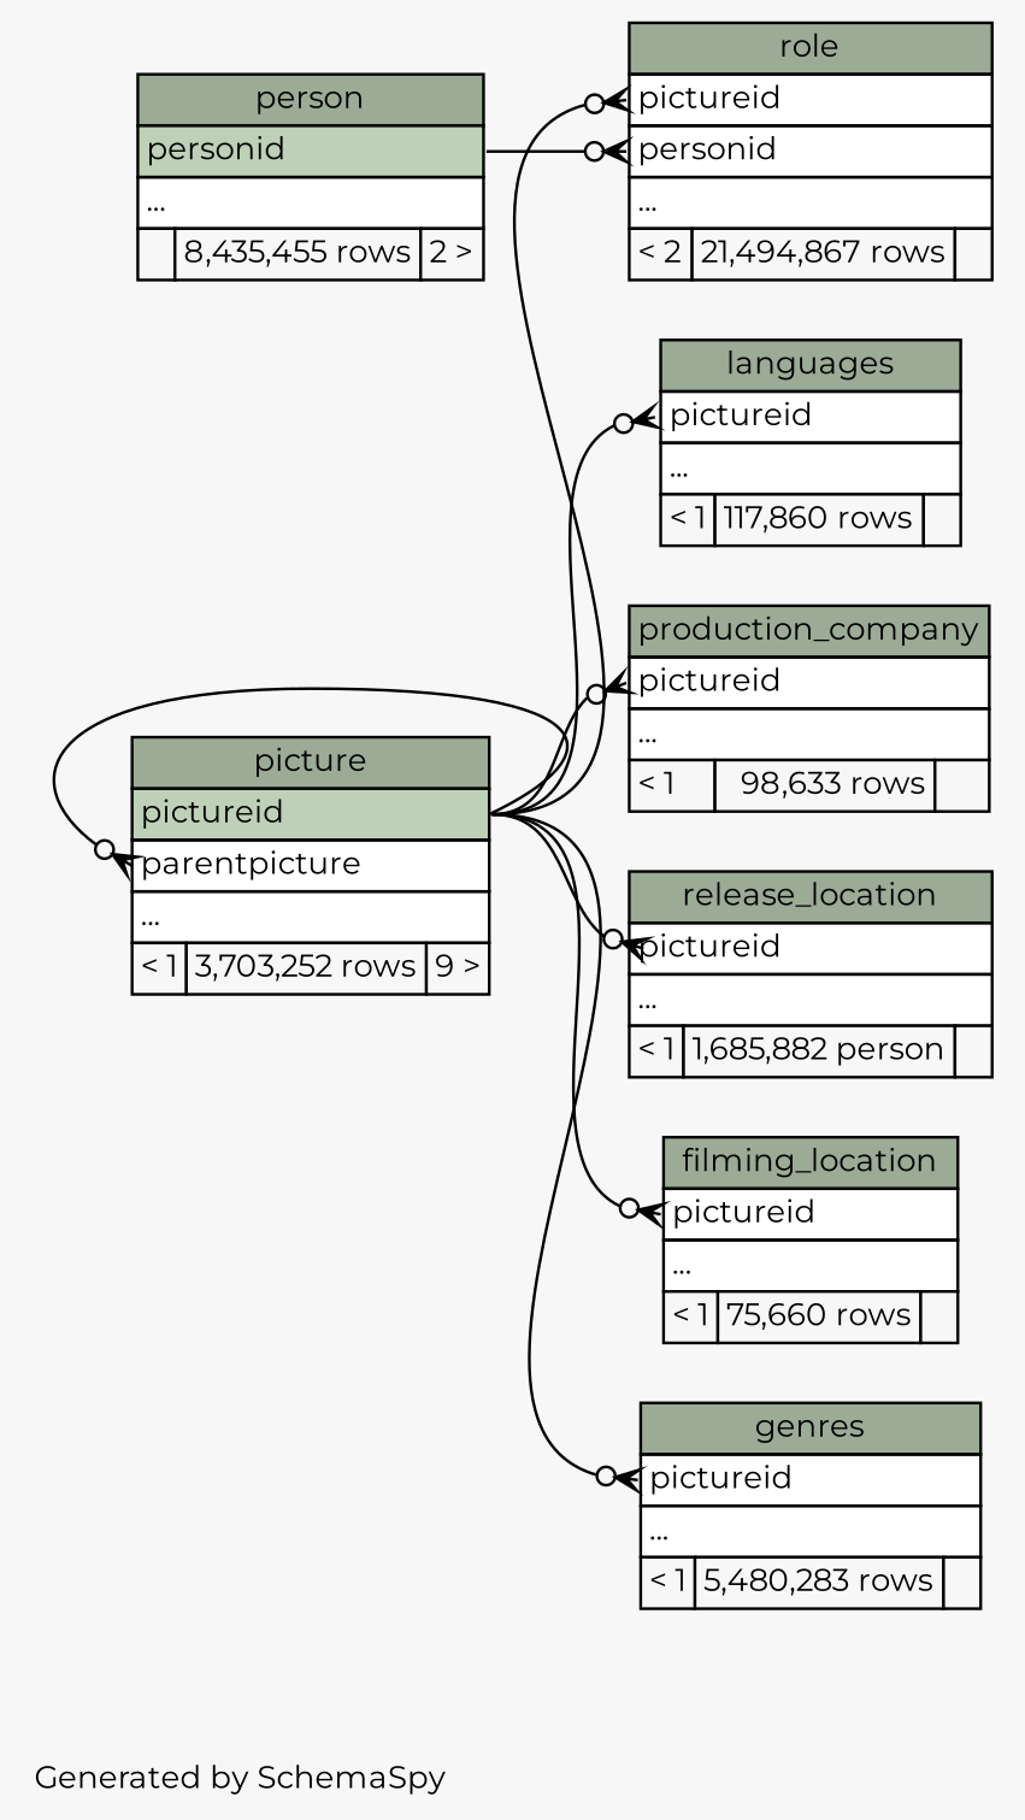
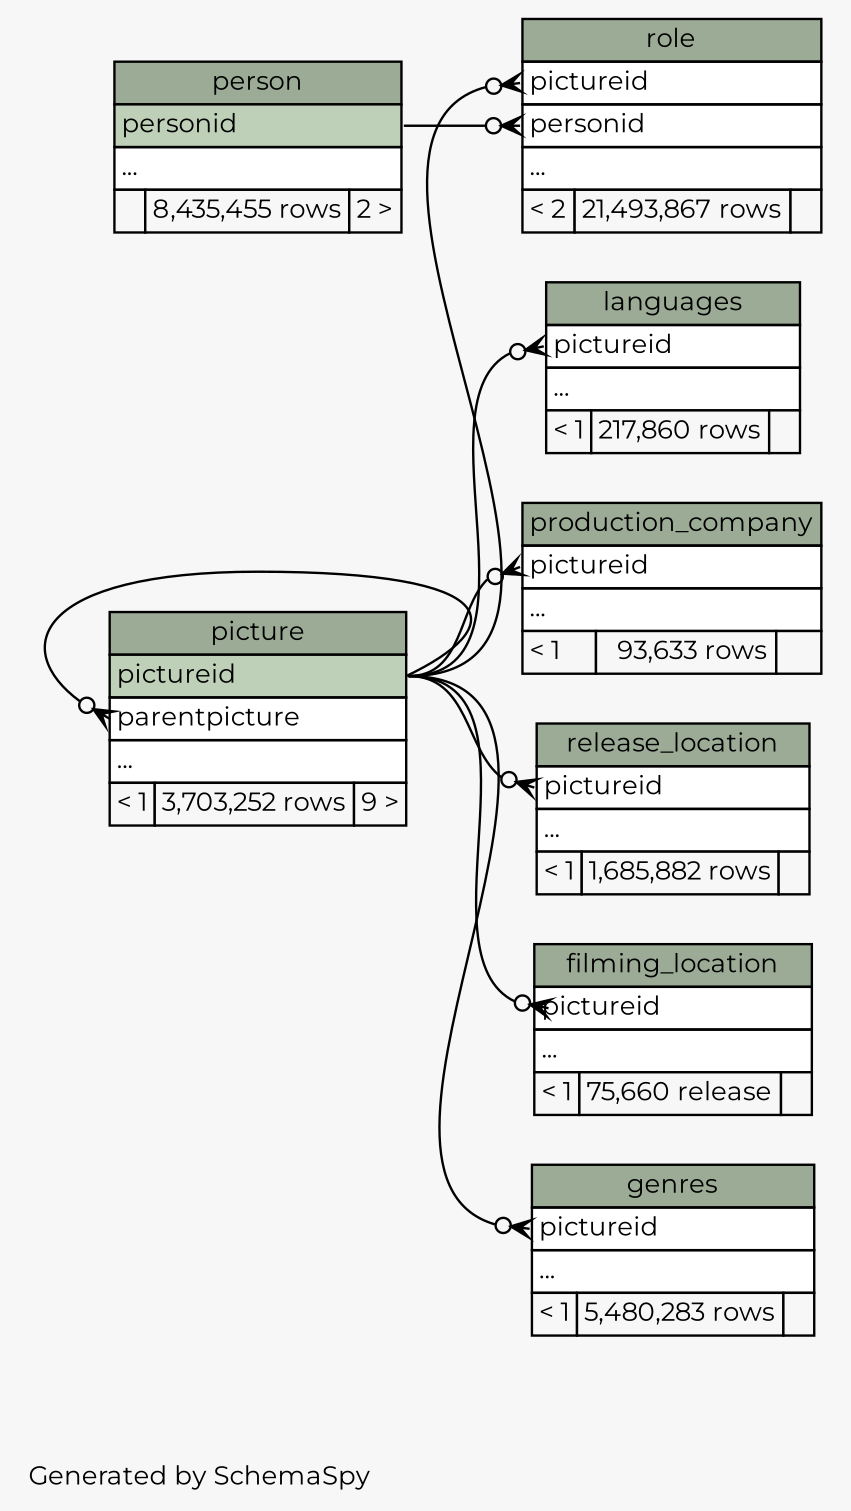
  digraph {
    bgcolor="#f7f7f7"
    fontname=Montserrat
    fontsize=11
    label="\nGenerated by SchemaSpy"
    labeljust=l
    nodesep=0.18
    rankdir=RL
    ranksep=0.46
    node [fontname=Montserrat fontsize=11 shape=plaintext]
    edge [arrowhead=none arrowsize=0.8 arrowtail=crowodot dir=back fontname=Montserrat headport="pictureid:e" tailport="pictureid:w"]
    n1 [label=<     <TABLE BORDER="0" CELLBORDER="1" CELLSPACING="0" BGCOLOR="#ffffff">       <TR><TD COLSPAN="3" BGCOLOR="#9bab96" ALIGN="CENTER">person</TD></TR>       <TR><TD PORT="personid" COLSPAN="3" BGCOLOR="#bed1b8" ALIGN="LEFT">personid</TD></TR>       <TR><TD PORT="elipses" COLSPAN="3" ALIGN="LEFT">...</TD></TR>       <TR><TD ALIGN="LEFT" BGCOLOR="#f7f7f7">  </TD><TD ALIGN="RIGHT" BGCOLOR="#f7f7f7">8,435,455 rows</TD><TD ALIGN="RIGHT" BGCOLOR="#f7f7f7">2 &gt;</TD></TR>     </TABLE>>]
    n2 [label=<     <TABLE BORDER="0" CELLBORDER="1" CELLSPACING="0" BGCOLOR="#ffffff">       <TR><TD COLSPAN="3" BGCOLOR="#9bab96" ALIGN="CENTER">picture</TD></TR>       <TR><TD PORT="pictureid" COLSPAN="3" BGCOLOR="#bed1b8" ALIGN="LEFT">pictureid</TD></TR>       <TR><TD PORT="parentpicture" COLSPAN="3" ALIGN="LEFT">parentpicture</TD></TR>       <TR><TD PORT="elipses" COLSPAN="3" ALIGN="LEFT">...</TD></TR>       <TR><TD ALIGN="LEFT" BGCOLOR="#f7f7f7">&lt; 1</TD><TD ALIGN="RIGHT" BGCOLOR="#f7f7f7">3,703,252 rows</TD><TD ALIGN="RIGHT" BGCOLOR="#f7f7f7">9 &gt;</TD></TR>     </TABLE>>]
-   n3 [label=<     <TABLE BORDER="0" CELLBORDER="1" CELLSPACING="0" BGCOLOR="#ffffff">       <TR><TD COLSPAN="3" BGCOLOR="#9bab96" ALIGN="CENTER">filming_location</TD></TR>       <TR><TD PORT="pictureid" COLSPAN="3" ALIGN="LEFT">pictureid</TD></TR>       <TR><TD PORT="elipses" COLSPAN="3" ALIGN="LEFT">...</TD></TR>       <TR><TD ALIGN="LEFT" BGCOLOR="#f7f7f7">&lt; 1</TD><TD ALIGN="RIGHT" BGCOLOR="#f7f7f7">75,660 rows</TD><TD ALIGN="RIGHT" BGCOLOR="#f7f7f7">  </TD></TR>     </TABLE>>]
+   n3 [label=<     <TABLE BORDER="0" CELLBORDER="1" CELLSPACING="0" BGCOLOR="#ffffff">       <TR><TD COLSPAN="3" BGCOLOR="#9bab96" ALIGN="CENTER">filming_location</TD></TR>       <TR><TD PORT="pictureid" COLSPAN="3" ALIGN="LEFT">pictureid</TD></TR>       <TR><TD PORT="elipses" COLSPAN="3" ALIGN="LEFT">...</TD></TR>       <TR><TD ALIGN="LEFT" BGCOLOR="#f7f7f7">&lt; 1</TD><TD ALIGN="RIGHT" BGCOLOR="#f7f7f7">75,660 release</TD><TD ALIGN="RIGHT" BGCOLOR="#f7f7f7">  </TD></TR>     </TABLE>>]
    n4 [label=<     <TABLE BORDER="0" CELLBORDER="1" CELLSPACING="0" BGCOLOR="#ffffff">       <TR><TD COLSPAN="3" BGCOLOR="#9bab96" ALIGN="CENTER">genres</TD></TR>       <TR><TD PORT="pictureid" COLSPAN="3" ALIGN="LEFT">pictureid</TD></TR>       <TR><TD PORT="elipses" COLSPAN="3" ALIGN="LEFT">...</TD></TR>       <TR><TD ALIGN="LEFT" BGCOLOR="#f7f7f7">&lt; 1</TD><TD ALIGN="RIGHT" BGCOLOR="#f7f7f7">5,480,283 rows</TD><TD ALIGN="RIGHT" BGCOLOR="#f7f7f7">  </TD></TR>     </TABLE>>]
-   n5 [label=<     <TABLE BORDER="0" CELLBORDER="1" CELLSPACING="0" BGCOLOR="#ffffff">       <TR><TD COLSPAN="3" BGCOLOR="#9bab96" ALIGN="CENTER">languages</TD></TR>       <TR><TD PORT="pictureid" COLSPAN="3" ALIGN="LEFT">pictureid</TD></TR>       <TR><TD PORT="elipses" COLSPAN="3" ALIGN="LEFT">...</TD></TR>       <TR><TD ALIGN="LEFT" BGCOLOR="#f7f7f7">&lt; 1</TD><TD ALIGN="RIGHT" BGCOLOR="#f7f7f7">117,860 rows</TD><TD ALIGN="RIGHT" BGCOLOR="#f7f7f7">  </TD></TR>     </TABLE>>]
-   n6 [label=<     <TABLE BORDER="0" CELLBORDER="1" CELLSPACING="0" BGCOLOR="#ffffff">       <TR><TD COLSPAN="3" BGCOLOR="#9bab96" ALIGN="CENTER">production_company</TD></TR>       <TR><TD PORT="pictureid" COLSPAN="3" ALIGN="LEFT">pictureid</TD></TR>       <TR><TD PORT="elipses" COLSPAN="3" ALIGN="LEFT">...</TD></TR>       <TR><TD ALIGN="LEFT" BGCOLOR="#f7f7f7">&lt; 1</TD><TD ALIGN="RIGHT" BGCOLOR="#f7f7f7">98,633 rows</TD><TD ALIGN="RIGHT" BGCOLOR="#f7f7f7">  </TD></TR>     </TABLE>>]
-   n7 [label=<     <TABLE BORDER="0" CELLBORDER="1" CELLSPACING="0" BGCOLOR="#ffffff">       <TR><TD COLSPAN="3" BGCOLOR="#9bab96" ALIGN="CENTER">release_location</TD></TR>       <TR><TD PORT="pictureid" COLSPAN="3" ALIGN="LEFT">pictureid</TD></TR>       <TR><TD PORT="elipses" COLSPAN="3" ALIGN="LEFT">...</TD></TR>       <TR><TD ALIGN="LEFT" BGCOLOR="#f7f7f7">&lt; 1</TD><TD ALIGN="RIGHT" BGCOLOR="#f7f7f7">1,685,882 person</TD><TD ALIGN="RIGHT" BGCOLOR="#f7f7f7">  </TD></TR>     </TABLE>>]
-   n8 [label=<     <TABLE BORDER="0" CELLBORDER="1" CELLSPACING="0" BGCOLOR="#ffffff">       <TR><TD COLSPAN="3" BGCOLOR="#9bab96" ALIGN="CENTER">role</TD></TR>       <TR><TD PORT="pictureid" COLSPAN="3" ALIGN="LEFT">pictureid</TD></TR>       <TR><TD PORT="personid" COLSPAN="3" ALIGN="LEFT">personid</TD></TR>       <TR><TD PORT="elipses" COLSPAN="3" ALIGN="LEFT">...</TD></TR>       <TR><TD ALIGN="LEFT" BGCOLOR="#f7f7f7">&lt; 2</TD><TD ALIGN="RIGHT" BGCOLOR="#f7f7f7">21,494,867 rows</TD><TD ALIGN="RIGHT" BGCOLOR="#f7f7f7">  </TD></TR>     </TABLE>>]
+   n5 [label=<     <TABLE BORDER="0" CELLBORDER="1" CELLSPACING="0" BGCOLOR="#ffffff">       <TR><TD COLSPAN="3" BGCOLOR="#9bab96" ALIGN="CENTER">languages</TD></TR>       <TR><TD PORT="pictureid" COLSPAN="3" ALIGN="LEFT">pictureid</TD></TR>       <TR><TD PORT="elipses" COLSPAN="3" ALIGN="LEFT">...</TD></TR>       <TR><TD ALIGN="LEFT" BGCOLOR="#f7f7f7">&lt; 1</TD><TD ALIGN="RIGHT" BGCOLOR="#f7f7f7">217,860 rows</TD><TD ALIGN="RIGHT" BGCOLOR="#f7f7f7">  </TD></TR>     </TABLE>>]
+   n6 [label=<     <TABLE BORDER="0" CELLBORDER="1" CELLSPACING="0" BGCOLOR="#ffffff">       <TR><TD COLSPAN="3" BGCOLOR="#9bab96" ALIGN="CENTER">production_company</TD></TR>       <TR><TD PORT="pictureid" COLSPAN="3" ALIGN="LEFT">pictureid</TD></TR>       <TR><TD PORT="elipses" COLSPAN="3" ALIGN="LEFT">...</TD></TR>       <TR><TD ALIGN="LEFT" BGCOLOR="#f7f7f7">&lt; 1</TD><TD ALIGN="RIGHT" BGCOLOR="#f7f7f7">93,633 rows</TD><TD ALIGN="RIGHT" BGCOLOR="#f7f7f7">  </TD></TR>     </TABLE>>]
+   n7 [label=<     <TABLE BORDER="0" CELLBORDER="1" CELLSPACING="0" BGCOLOR="#ffffff">       <TR><TD COLSPAN="3" BGCOLOR="#9bab96" ALIGN="CENTER">release_location</TD></TR>       <TR><TD PORT="pictureid" COLSPAN="3" ALIGN="LEFT">pictureid</TD></TR>       <TR><TD PORT="elipses" COLSPAN="3" ALIGN="LEFT">...</TD></TR>       <TR><TD ALIGN="LEFT" BGCOLOR="#f7f7f7">&lt; 1</TD><TD ALIGN="RIGHT" BGCOLOR="#f7f7f7">1,685,882 rows</TD><TD ALIGN="RIGHT" BGCOLOR="#f7f7f7">  </TD></TR>     </TABLE>>]
+   n8 [label=<     <TABLE BORDER="0" CELLBORDER="1" CELLSPACING="0" BGCOLOR="#ffffff">       <TR><TD COLSPAN="3" BGCOLOR="#9bab96" ALIGN="CENTER">role</TD></TR>       <TR><TD PORT="pictureid" COLSPAN="3" ALIGN="LEFT">pictureid</TD></TR>       <TR><TD PORT="personid" COLSPAN="3" ALIGN="LEFT">personid</TD></TR>       <TR><TD PORT="elipses" COLSPAN="3" ALIGN="LEFT">...</TD></TR>       <TR><TD ALIGN="LEFT" BGCOLOR="#f7f7f7">&lt; 2</TD><TD ALIGN="RIGHT" BGCOLOR="#f7f7f7">21,493,867 rows</TD><TD ALIGN="RIGHT" BGCOLOR="#f7f7f7">  </TD></TR>     </TABLE>>]
    n2 -> n2 [tailport="parentpicture:w"]
    n3 -> n2
    n4 -> n2
    n5 -> n2
    n6 -> n2
    n7 -> n2
    n8 -> n1 [headport="personid:e" tailport="personid:w"]
    n8 -> n2
  }
